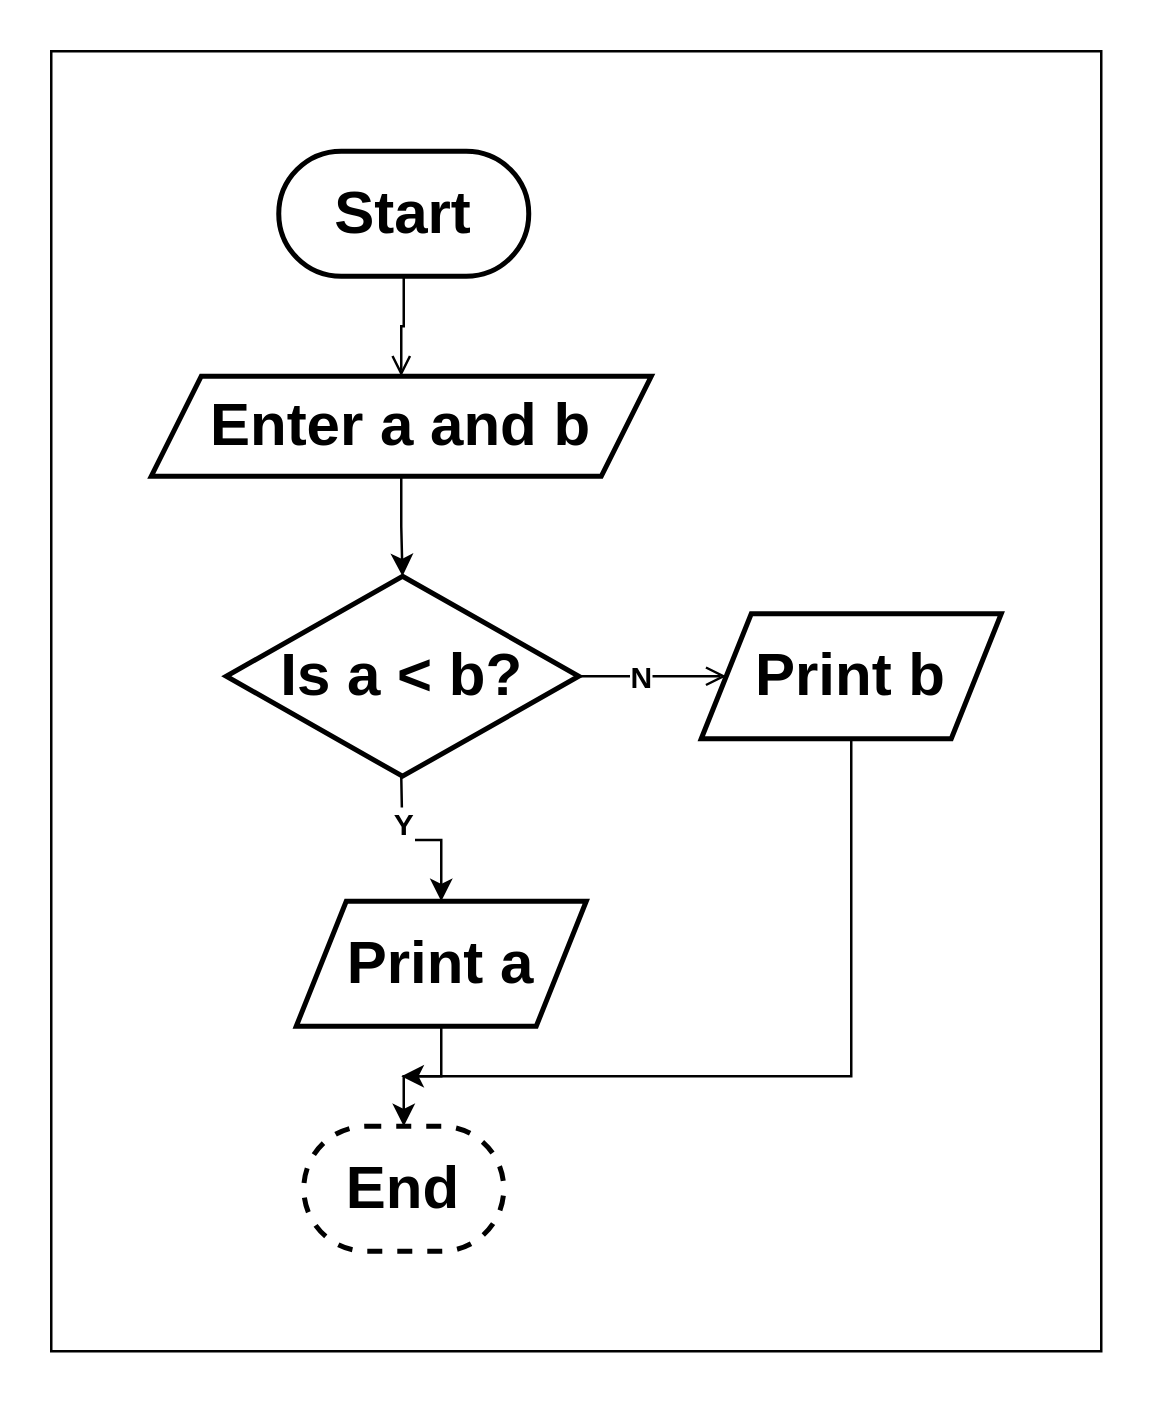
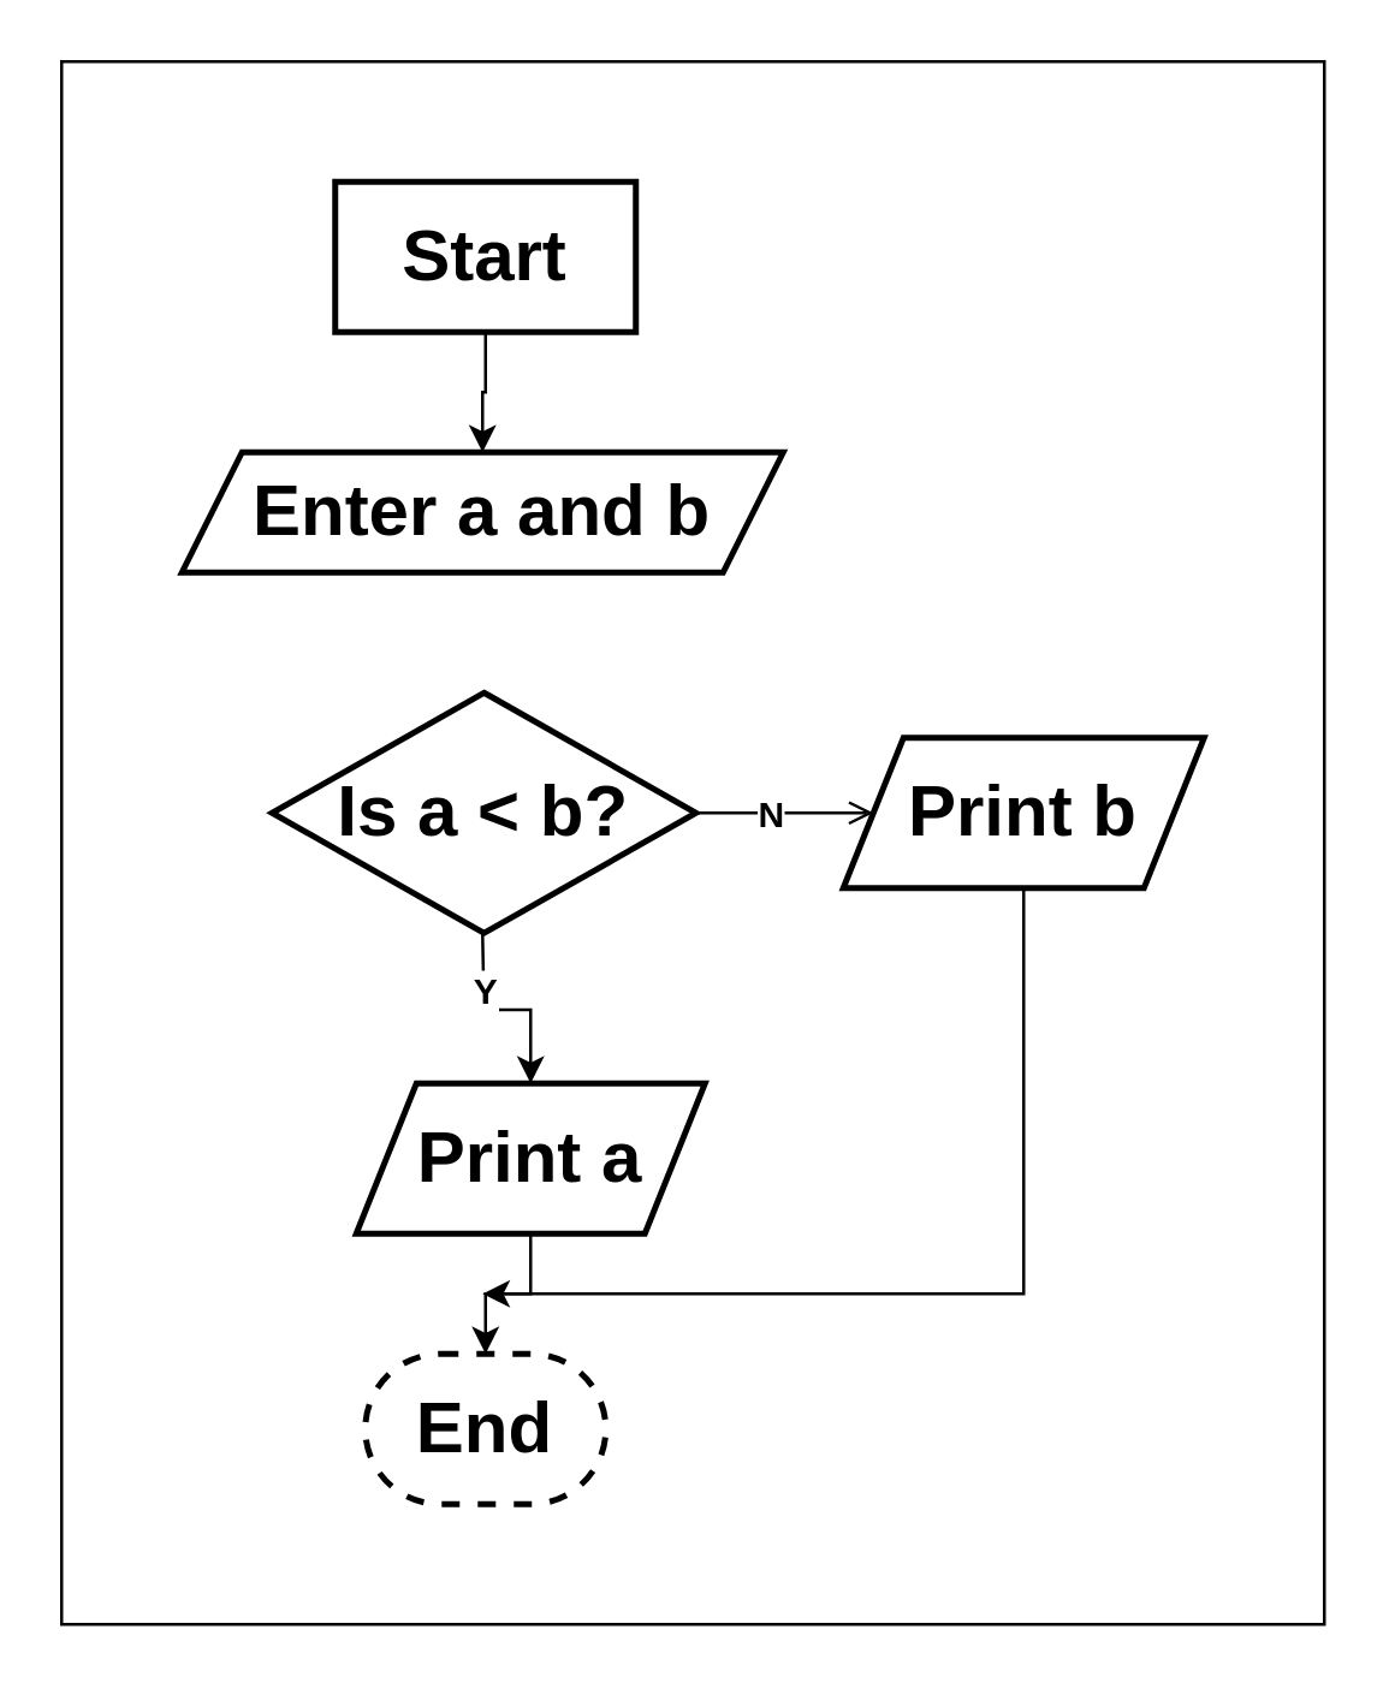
  <mxCell id="0" />
  <mxCell id="1" parent="0" />
  <mxCell id="2" value="" style="rounded=0;whiteSpace=wrap;html=1;strokeColor=default;fillColor=default;movable=1;resizable=1;rotatable=1;deletable=1;editable=1;locked=0;connectable=1;" parent="1" vertex="1"><mxGeometry x="20" y="20" width="420" height="520" as="geometry" /></mxCell>
- <mxCell id="3" style="edgeStyle=orthogonalEdgeStyle;rounded=0;orthogonalLoop=1;jettySize=auto;html=1;exitX=0.5;exitY=1;exitDx=0;exitDy=0;entryX=0.5;entryY=0;entryDx=0;entryDy=0;endArrow=open;" parent="1" source="4" target="6" edge="1"><mxGeometry relative="1" as="geometry" /></mxCell>
- <mxCell id="4" value="&lt;b&gt;&lt;font style=&quot;font-size: 24px;&quot;&gt;Start&lt;/font&gt;&lt;/b&gt;" style="rounded=1;whiteSpace=wrap;html=1;arcSize=50;strokeWidth=2;" parent="1" vertex="1"><mxGeometry x="111" y="60" width="100" height="50" as="geometry" /></mxCell>
- <mxCell id="5" style="edgeStyle=orthogonalEdgeStyle;rounded=0;orthogonalLoop=1;jettySize=auto;html=1;exitX=0.5;exitY=1;exitDx=0;exitDy=0;entryX=0.5;entryY=0;entryDx=0;entryDy=0;" parent="1" source="6" target="14" edge="1"><mxGeometry relative="1" as="geometry" /></mxCell>
+ <mxCell id="3" style="edgeStyle=orthogonalEdgeStyle;rounded=0;orthogonalLoop=1;jettySize=auto;html=1;exitX=0.5;exitY=1;exitDx=0;exitDy=0;entryX=0.5;entryY=0;entryDx=0;entryDy=0;" parent="1" source="4" target="6" edge="1"><mxGeometry relative="1" as="geometry" /></mxCell>
+ <mxCell id="4" value="&lt;b&gt;&lt;font style=&quot;font-size: 24px;&quot;&gt;Start&lt;/font&gt;&lt;/b&gt;" style="whiteSpace=wrap;html=1;arcSize=50;strokeWidth=2;rounded=0;" parent="1" vertex="1"><mxGeometry x="111" y="60" width="100" height="50" as="geometry" /></mxCell>
  <mxCell id="6" value="&lt;b&gt;&lt;font style=&quot;font-size: 24px;&quot;&gt;&lt;font style=&quot;&quot;&gt;En&lt;/font&gt;ter a and b&lt;/font&gt;&lt;/b&gt;" style="shape=parallelogram;perimeter=parallelogramPerimeter;whiteSpace=wrap;html=1;fixedSize=1;align=center;strokeWidth=2;" parent="1" vertex="1"><mxGeometry x="60" y="150" width="200" height="40" as="geometry" /></mxCell>
  <mxCell id="7" style="edgeStyle=orthogonalEdgeStyle;rounded=0;orthogonalLoop=1;jettySize=auto;html=1;exitX=0.5;exitY=1;exitDx=0;exitDy=0;entryX=0.5;entryY=0;entryDx=0;entryDy=0;" parent="1" target="10" edge="1"><mxGeometry relative="1" as="geometry"><mxPoint x="160" y="310" as="sourcePoint" /><mxPoint x="160.5" y="360" as="targetPoint" /></mxGeometry></mxCell>
  <mxCell id="8" value="&lt;b&gt;&lt;font style=&quot;font-size: 12px;&quot;&gt;Y&lt;/font&gt;&lt;/b&gt;" style="edgeLabel;html=1;align=center;verticalAlign=middle;resizable=0;points=[];" vertex="1" connectable="0" parent="7"><mxGeometry x="-0.303" relative="1" as="geometry"><mxPoint y="-3" as="offset" /></mxGeometry></mxCell>
  <mxCell id="9" style="edgeStyle=orthogonalEdgeStyle;rounded=0;orthogonalLoop=1;jettySize=auto;html=1;exitX=0.5;exitY=1;exitDx=0;exitDy=0;entryX=0.5;entryY=0;entryDx=0;entryDy=0;" parent="1" source="10" target="11" edge="1"><mxGeometry relative="1" as="geometry" /></mxCell>
  <mxCell id="10" value="&lt;span style=&quot;font-size: 24px;&quot;&gt;&lt;b&gt;Print a&lt;/b&gt;&lt;/span&gt;" style="shape=parallelogram;perimeter=parallelogramPerimeter;whiteSpace=wrap;html=1;fixedSize=1;align=center;strokeWidth=2;" parent="1" vertex="1"><mxGeometry x="118" y="360" width="116" height="50" as="geometry" /></mxCell>
  <mxCell id="11" value="&lt;span style=&quot;font-size: 24px;&quot;&gt;&lt;b&gt;End&lt;/b&gt;&lt;/span&gt;" style="rounded=1;whiteSpace=wrap;html=1;arcSize=50;strokeWidth=2;dashed=1;" parent="1" vertex="1"><mxGeometry x="121" y="450" width="80" height="50" as="geometry" /></mxCell>
  <mxCell id="12" style="edgeStyle=orthogonalEdgeStyle;rounded=0;orthogonalLoop=1;jettySize=auto;html=1;exitX=1;exitY=0.5;exitDx=0;exitDy=0;entryX=0;entryY=0.5;entryDx=0;entryDy=0;endArrow=open;" edge="1" parent="1" source="14" target="16"><mxGeometry relative="1" as="geometry" /></mxCell>
  <mxCell id="13" value="&lt;b&gt;&lt;font style=&quot;font-size: 12px;&quot;&gt;N&lt;/font&gt;&lt;/b&gt;" style="edgeLabel;html=1;align=center;verticalAlign=middle;resizable=0;points=[];" vertex="1" connectable="0" parent="12"><mxGeometry x="-0.277" y="1" relative="1" as="geometry"><mxPoint x="3" y="1" as="offset" /></mxGeometry></mxCell>
  <mxCell id="14" value="&lt;b&gt;&lt;font style=&quot;font-size: 24px;&quot;&gt;Is a &amp;lt; b?&lt;/font&gt;&lt;/b&gt;" style="rhombus;whiteSpace=wrap;html=1;strokeWidth=2;align=center;" vertex="1" parent="1"><mxGeometry x="90" y="230" width="141" height="80" as="geometry" /></mxCell>
  <mxCell id="15" style="edgeStyle=orthogonalEdgeStyle;rounded=0;orthogonalLoop=1;jettySize=auto;html=1;exitX=0.5;exitY=1;exitDx=0;exitDy=0;" edge="1" parent="1" source="16"><mxGeometry relative="1" as="geometry"><mxPoint x="160" y="430" as="targetPoint" /><Array as="points"><mxPoint x="340" y="430" /></Array></mxGeometry></mxCell>
  <mxCell id="16" value="&lt;span style=&quot;font-size: 24px;&quot;&gt;&lt;b&gt;Print b&lt;/b&gt;&lt;/span&gt;" style="shape=parallelogram;perimeter=parallelogramPerimeter;whiteSpace=wrap;html=1;fixedSize=1;align=center;strokeWidth=2;" vertex="1" parent="1"><mxGeometry x="280" y="245" width="120" height="50" as="geometry" /></mxCell>
